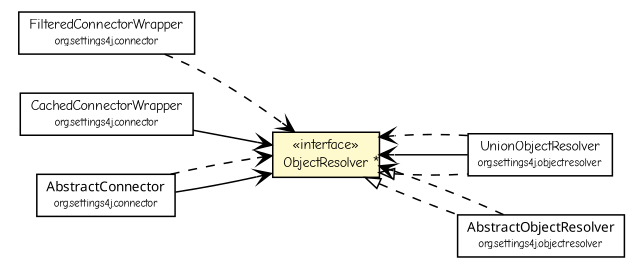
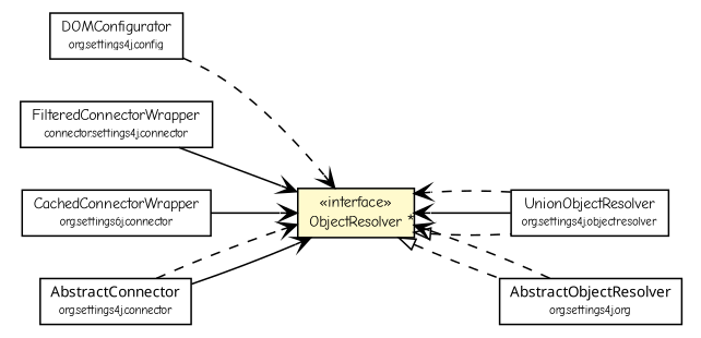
  digraph {
    fontname="Comic Neue"
    rankdir=LR
    node [fontcolor=black fontname="Comic Neue" fontsize=9.0 shape=plaintext]
    edge [arrowhead=open color=black fontcolor=black fontname="Comic Neue" fontsize=10.0 headport=p labelfontname=arial labelfontsize=10 style=dashed tailport=p]
+   n1 [label=<<table border="0" cellborder="1" cellspacing="0" cellpadding="2" port="p" href="./config/DOMConfigurator.html"> 		<tr><td><table border="0" cellspacing="0" cellpadding="1"> 			<tr><td> DOMConfigurator </td></tr> 			<tr><td><font point-size="7.0"> org.settings4j.config </font></td></tr> 		</table></td></tr> 		</table>>]
    n2 [label=<<table border="0" cellborder="1" cellspacing="0" cellpadding="2" port="p" bgcolor="lemonChiffon" href="./ObjectResolver.html"> 		<tr><td><table border="0" cellspacing="0" cellpadding="1"> 			<tr><td> &laquo;interface&raquo; </td></tr> 			<tr><td> ObjectResolver </td></tr> 		</table></td></tr> 		</table>>]
    n3 [label=<<table border="0" cellborder="1" cellspacing="0" cellpadding="2" port="p" href="./objectresolver/UnionObjectResolver.html"> 		<tr><td><table border="0" cellspacing="0" cellpadding="1"> 			<tr><td> UnionObjectResolver </td></tr> 			<tr><td><font point-size="7.0"> org.settings4j.objectresolver </font></td></tr> 		</table></td></tr> 		</table>>]
-   n4 [label=<<table border="0" cellborder="1" cellspacing="0" cellpadding="2" port="p" href="./objectresolver/AbstractObjectResolver.html"> 		<tr><td><table border="0" cellspacing="0" cellpadding="1"> 			<tr><td><font face="ariali"> AbstractObjectResolver </font></td></tr> 			<tr><td><font point-size="7.0"> org.settings4j.objectresolver </font></td></tr> 		</table></td></tr> 		</table>>]
-   n5 [label=<<table border="0" cellborder="1" cellspacing="0" cellpadding="2" port="p" href="./connector/FilteredConnectorWrapper.html"> 		<tr><td><table border="0" cellspacing="0" cellpadding="1"> 			<tr><td> FilteredConnectorWrapper </td></tr> 			<tr><td><font point-size="7.0"> org.settings4j.connector </font></td></tr> 		</table></td></tr> 		</table>>]
-   n6 [label=<<table border="0" cellborder="1" cellspacing="0" cellpadding="2" port="p" href="./connector/CachedConnectorWrapper.html"> 		<tr><td><table border="0" cellspacing="0" cellpadding="1"> 			<tr><td> CachedConnectorWrapper </td></tr> 			<tr><td><font point-size="7.0"> org.settings4j.connector </font></td></tr> 		</table></td></tr> 		</table>>]
+   n4 [label=<<table border="0" cellborder="1" cellspacing="0" cellpadding="2" port="p" href="./objectresolver/AbstractObjectResolver.html"> 		<tr><td><table border="0" cellspacing="0" cellpadding="1"> 			<tr><td><font face="ariali"> AbstractObjectResolver </font></td></tr> 			<tr><td><font point-size="7.0"> org.settings4j.org </font></td></tr> 		</table></td></tr> 		</table>>]
+   n5 [label=<<table border="0" cellborder="1" cellspacing="0" cellpadding="2" port="p" href="./connector/FilteredConnectorWrapper.html"> 		<tr><td><table border="0" cellspacing="0" cellpadding="1"> 			<tr><td> FilteredConnectorWrapper </td></tr> 			<tr><td><font point-size="7.0"> connector.settings4j.connector </font></td></tr> 		</table></td></tr> 		</table>>]
+   n6 [label=<<table border="0" cellborder="1" cellspacing="0" cellpadding="2" port="p" href="./connector/CachedConnectorWrapper.html"> 		<tr><td><table border="0" cellspacing="0" cellpadding="1"> 			<tr><td> CachedConnectorWrapper </td></tr> 			<tr><td><font point-size="7.0"> org.settings6j.connector </font></td></tr> 		</table></td></tr> 		</table>>]
    n7 [label=<<table border="0" cellborder="1" cellspacing="0" cellpadding="2" port="p" href="./connector/AbstractConnector.html"> 		<tr><td><table border="0" cellspacing="0" cellpadding="1"> 			<tr><td><font face="ariali"> AbstractConnector </font></td></tr> 			<tr><td><font point-size="7.0"> org.settings4j.connector </font></td></tr> 		</table></td></tr> 		</table>>]
+   n1 -> n2
    n2 -> n3 [arrowtail=empty dir=back fontsize=10 arrowhead="" color="" fontcolor=""]
    n2 -> n4 [arrowtail=empty dir=back fontsize=10 arrowhead="" color="" fontcolor=""]
    n3 -> n2 [headlabel="*" style=""]
    n3 -> n2
    n4 -> n2
-   n5 -> n2
+   n5 -> n2 [style=solid]
    n6 -> n2 [style=solid]
    n7 -> n2 [style=""]
    n7 -> n2
  }
